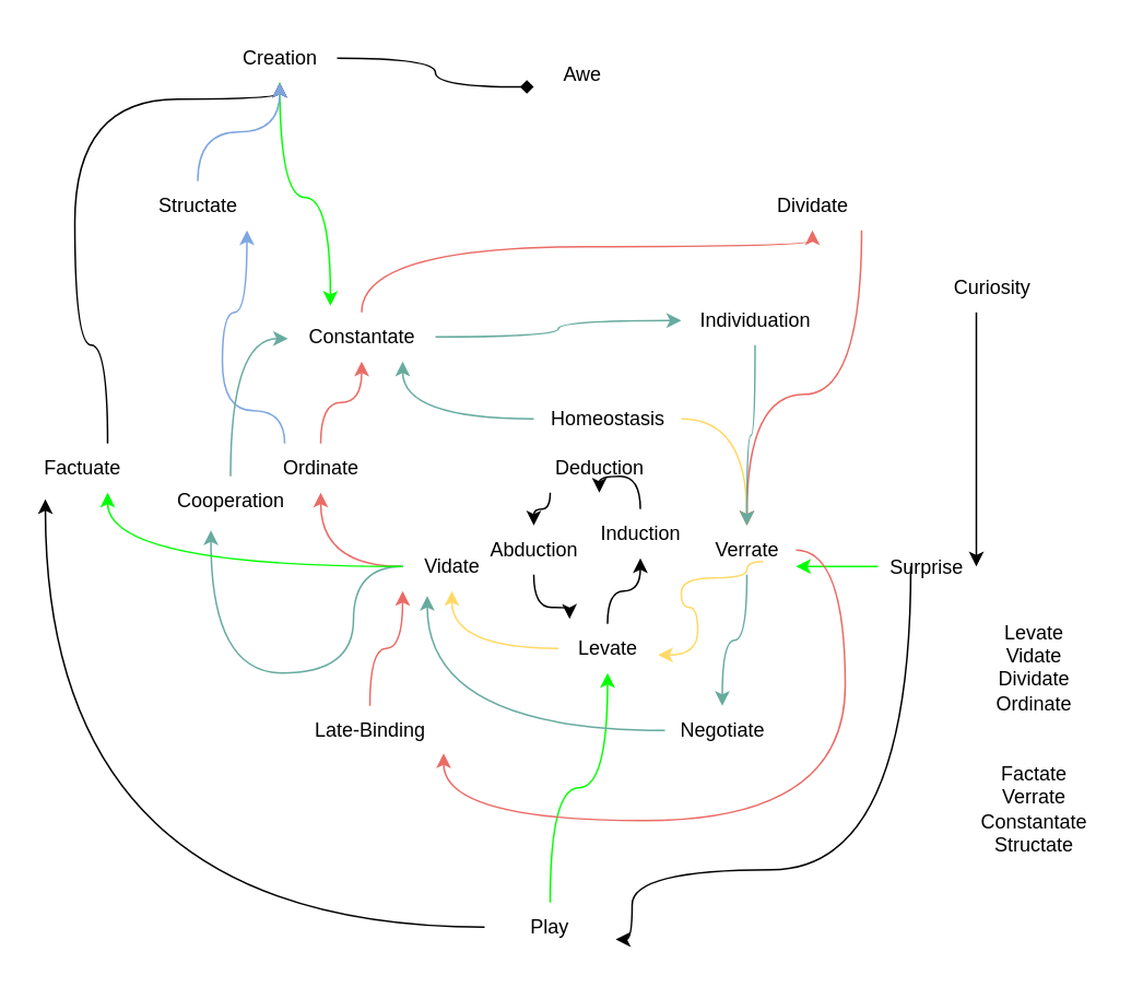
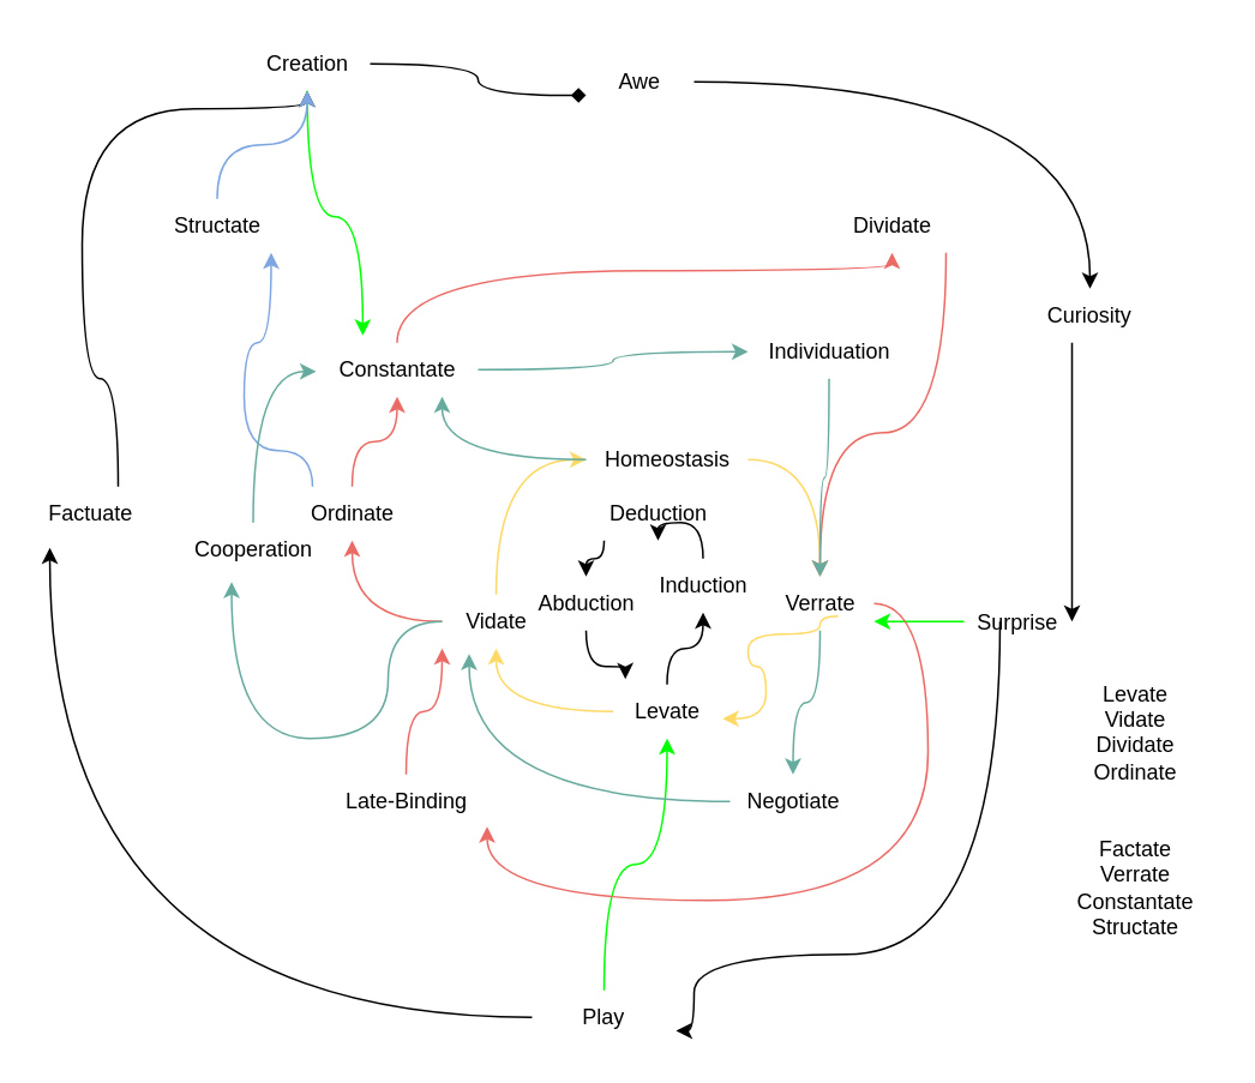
  <mxCell id="0" />
  <mxCell id="1" parent="0" />
+ <mxCell id="2" style="edgeStyle=orthogonalEdgeStyle;curved=1;orthogonalLoop=1;jettySize=auto;html=1;" parent="1" source="3" target="5" edge="1"><mxGeometry relative="1" as="geometry" /></mxCell>
  <mxCell id="3" value="Awe" style="text;html=1;strokeColor=none;fillColor=none;align=center;verticalAlign=middle;whiteSpace=wrap;rounded=0;" parent="1" vertex="1"><mxGeometry x="325" y="30" width="60" height="30" as="geometry" /></mxCell>
  <mxCell id="4" style="edgeStyle=orthogonalEdgeStyle;curved=1;orthogonalLoop=1;jettySize=auto;html=1;" parent="1" source="5" target="8" edge="1"><mxGeometry relative="1" as="geometry" /></mxCell>
  <mxCell id="5" value="Curiosity" style="text;html=1;strokeColor=none;fillColor=none;align=center;verticalAlign=middle;whiteSpace=wrap;rounded=0;" parent="1" vertex="1"><mxGeometry x="575" y="160" width="60" height="30" as="geometry" /></mxCell>
  <mxCell id="6" style="edgeStyle=orthogonalEdgeStyle;curved=1;orthogonalLoop=1;jettySize=auto;html=1;entryX=1;entryY=0.75;entryDx=0;entryDy=0;" parent="1" source="8" target="11" edge="1"><mxGeometry relative="1" as="geometry"><Array as="points"><mxPoint x="555" y="530" /><mxPoint x="385" y="530" /><mxPoint x="385" y="573" /></Array></mxGeometry></mxCell>
  <mxCell id="7" style="edgeStyle=orthogonalEdgeStyle;curved=1;orthogonalLoop=1;jettySize=auto;html=1;strokeColor=#00FF00;" parent="1" source="8" target="20" edge="1"><mxGeometry relative="1" as="geometry" /></mxCell>
  <mxCell id="8" value="Surprise" style="text;html=1;strokeColor=none;fillColor=none;align=center;verticalAlign=middle;whiteSpace=wrap;rounded=0;" parent="1" vertex="1"><mxGeometry x="535" y="345" width="60" as="geometry" /></mxCell>
  <mxCell id="9" style="edgeStyle=orthogonalEdgeStyle;curved=1;orthogonalLoop=1;jettySize=auto;html=1;strokeColor=#00FF00;" parent="1" source="11" target="23" edge="1"><mxGeometry relative="1" as="geometry" /></mxCell>
  <mxCell id="10" style="edgeStyle=orthogonalEdgeStyle;curved=1;orthogonalLoop=1;jettySize=auto;html=1;entryX=0.117;entryY=1.133;entryDx=0;entryDy=0;entryPerimeter=0;" parent="1" source="11" target="13" edge="1"><mxGeometry relative="1" as="geometry" /></mxCell>
  <mxCell id="11" value="Play" style="text;html=1;strokeColor=none;fillColor=none;align=center;verticalAlign=middle;whiteSpace=wrap;rounded=0;" parent="1" vertex="1"><mxGeometry x="295" y="550" width="80" height="30" as="geometry" /></mxCell>
  <mxCell id="12" style="edgeStyle=orthogonalEdgeStyle;orthogonalLoop=1;jettySize=auto;html=1;curved=1;" parent="1" source="13" target="16" edge="1"><mxGeometry relative="1" as="geometry"><Array as="points"><mxPoint x="65" y="210" /><mxPoint x="45" y="210" /><mxPoint x="45" y="60" /><mxPoint x="170" y="60" /></Array></mxGeometry></mxCell>
  <mxCell id="13" value="Factuate" style="text;html=1;strokeColor=none;fillColor=none;align=center;verticalAlign=middle;whiteSpace=wrap;rounded=0;" parent="1" vertex="1"><mxGeometry x="20" y="270" width="60" height="30" as="geometry" /></mxCell>
  <mxCell id="14" style="edgeStyle=orthogonalEdgeStyle;curved=1;orthogonalLoop=1;jettySize=auto;html=1;entryX=0;entryY=0.75;entryDx=0;entryDy=0;endArrow=diamond;" parent="1" source="16" target="3" edge="1"><mxGeometry relative="1" as="geometry" /></mxCell>
  <mxCell id="15" style="edgeStyle=orthogonalEdgeStyle;curved=1;orthogonalLoop=1;jettySize=auto;html=1;entryX=0.288;entryY=-0.133;entryDx=0;entryDy=0;entryPerimeter=0;strokeColor=#00FF00;" parent="1" source="16" target="34" edge="1"><mxGeometry relative="1" as="geometry" /></mxCell>
  <mxCell id="16" value="Creation" style="text;html=1;align=center;verticalAlign=middle;resizable=0;points=[];autosize=1;strokeColor=none;fillColor=none;" parent="1" vertex="1"><mxGeometry x="135" y="20" width="70" height="30" as="geometry" /></mxCell>
  <mxCell id="17" style="edgeStyle=orthogonalEdgeStyle;curved=1;orthogonalLoop=1;jettySize=auto;html=1;entryX=1.014;entryY=0.633;entryDx=0;entryDy=0;entryPerimeter=0;fillColor=#fff2cc;strokeColor=#FFD966;startArrow=none;" parent="1" target="23" edge="1"><mxGeometry relative="1" as="geometry"><Array as="points"><mxPoint x="455" y="342" /><mxPoint x="455" y="352" /><mxPoint x="415" y="352" /><mxPoint x="415" y="370" /><mxPoint x="425" y="370" /><mxPoint x="425" y="399" /></Array><mxPoint x="465" y="342" as="sourcePoint" /></mxGeometry></mxCell>
  <mxCell id="18" style="edgeStyle=orthogonalEdgeStyle;curved=1;orthogonalLoop=1;jettySize=auto;html=1;strokeColor=#67AB9F;" parent="1" source="20" target="47" edge="1"><mxGeometry relative="1" as="geometry" /></mxCell>
  <mxCell id="19" style="edgeStyle=orthogonalEdgeStyle;curved=1;orthogonalLoop=1;jettySize=auto;html=1;entryX=1;entryY=0.967;entryDx=0;entryDy=0;entryPerimeter=0;strokeColor=#EA6B66;" parent="1" source="20" target="41" edge="1"><mxGeometry relative="1" as="geometry"><Array as="points"><mxPoint x="515" y="335" /><mxPoint x="515" y="500" /><mxPoint x="270" y="500" /></Array></mxGeometry></mxCell>
  <mxCell id="20" value="Verrate" style="text;html=1;align=center;verticalAlign=middle;resizable=0;points=[];autosize=1;strokeColor=none;fillColor=none;" parent="1" vertex="1"><mxGeometry x="425" y="320" width="60" height="30" as="geometry" /></mxCell>
  <mxCell id="21" style="edgeStyle=orthogonalEdgeStyle;curved=1;orthogonalLoop=1;jettySize=auto;html=1;strokeColor=#FFD966;" parent="1" source="23" target="28" edge="1"><mxGeometry relative="1" as="geometry" /></mxCell>
  <mxCell id="22" style="edgeStyle=orthogonalEdgeStyle;orthogonalLoop=1;jettySize=auto;html=1;curved=1;" parent="1" source="23" target="55" edge="1"><mxGeometry relative="1" as="geometry" /></mxCell>
  <mxCell id="23" value="Levate" style="text;html=1;align=center;verticalAlign=middle;resizable=0;points=[];autosize=1;strokeColor=none;fillColor=none;" parent="1" vertex="1"><mxGeometry x="340" y="380" width="60" height="30" as="geometry" /></mxCell>
+ <mxCell id="24" style="edgeStyle=orthogonalEdgeStyle;curved=1;orthogonalLoop=1;jettySize=auto;html=1;strokeColor=#FFD966;" parent="1" source="28" target="31" edge="1"><mxGeometry relative="1" as="geometry"><Array as="points"><mxPoint x="275" y="255" /></Array></mxGeometry></mxCell>
  <mxCell id="25" style="edgeStyle=orthogonalEdgeStyle;curved=1;orthogonalLoop=1;jettySize=auto;html=1;strokeColor=#EA6B66;" parent="1" source="28" target="43" edge="1"><mxGeometry relative="1" as="geometry" /></mxCell>
  <mxCell id="26" style="edgeStyle=orthogonalEdgeStyle;curved=1;orthogonalLoop=1;jettySize=auto;html=1;entryX=0.367;entryY=1.1;entryDx=0;entryDy=0;entryPerimeter=0;strokeColor=#67AB9F;" parent="1" source="28" target="49" edge="1"><mxGeometry relative="1" as="geometry"><Array as="points"><mxPoint x="215" y="345" /><mxPoint x="215" y="410" /><mxPoint x="128" y="410" /></Array></mxGeometry></mxCell>
- <mxCell id="27" style="edgeStyle=orthogonalEdgeStyle;curved=1;orthogonalLoop=1;jettySize=auto;html=1;entryX=0.75;entryY=1;entryDx=0;entryDy=0;strokeColor=#00FF00;" parent="1" source="28" target="13" edge="1"><mxGeometry relative="1" as="geometry" /></mxCell>
  <mxCell id="28" value="Vidate" style="text;html=1;align=center;verticalAlign=middle;resizable=0;points=[];autosize=1;strokeColor=none;fillColor=none;" parent="1" vertex="1"><mxGeometry x="245" y="330" width="60" height="30" as="geometry" /></mxCell>
  <mxCell id="29" style="edgeStyle=orthogonalEdgeStyle;curved=1;orthogonalLoop=1;jettySize=auto;html=1;strokeColor=#FFD966;" parent="1" source="31" target="20" edge="1"><mxGeometry relative="1" as="geometry" /></mxCell>
  <mxCell id="30" style="edgeStyle=orthogonalEdgeStyle;curved=1;orthogonalLoop=1;jettySize=auto;html=1;strokeColor=#67AB9F;" parent="1" source="31" target="34" edge="1"><mxGeometry relative="1" as="geometry"><Array as="points"><mxPoint x="245" y="255" /></Array></mxGeometry></mxCell>
  <mxCell id="31" value="Homeostasis" style="text;html=1;align=center;verticalAlign=middle;resizable=0;points=[];autosize=1;strokeColor=none;fillColor=none;" parent="1" vertex="1"><mxGeometry x="325" y="240" width="90" height="30" as="geometry" /></mxCell>
  <mxCell id="32" style="edgeStyle=orthogonalEdgeStyle;curved=1;orthogonalLoop=1;jettySize=auto;html=1;strokeColor=#7EA6E0;" parent="1" source="43" target="36" edge="1"><mxGeometry relative="1" as="geometry"><mxPoint x="155" y="80" as="targetPoint" /><Array as="points"><mxPoint x="173" y="250" /><mxPoint x="135" y="250" /><mxPoint x="135" y="190" /><mxPoint x="150" y="190" /><mxPoint x="150" y="115" /></Array></mxGeometry></mxCell>
  <mxCell id="33" style="edgeStyle=orthogonalEdgeStyle;curved=1;orthogonalLoop=1;jettySize=auto;html=1;strokeColor=#67AB9F;" parent="1" source="34" target="45" edge="1"><mxGeometry relative="1" as="geometry" /></mxCell>
  <mxCell id="34" value="Constantate" style="text;html=1;align=center;verticalAlign=middle;resizable=0;points=[];autosize=1;strokeColor=none;fillColor=none;" parent="1" vertex="1"><mxGeometry x="175" y="190" width="90" height="30" as="geometry" /></mxCell>
  <mxCell id="35" value="" style="edgeStyle=orthogonalEdgeStyle;curved=1;orthogonalLoop=1;jettySize=auto;html=1;strokeColor=#7EA6E0;" parent="1" source="36" target="16" edge="1"><mxGeometry relative="1" as="geometry" /></mxCell>
  <mxCell id="36" value="Structate" style="text;html=1;align=center;verticalAlign=middle;resizable=0;points=[];autosize=1;strokeColor=none;fillColor=none;" parent="1" vertex="1"><mxGeometry x="85" y="110" width="70" height="30" as="geometry" /></mxCell>
  <mxCell id="37" style="edgeStyle=orthogonalEdgeStyle;curved=1;orthogonalLoop=1;jettySize=auto;html=1;strokeColor=#EA6B66;" parent="1" source="38" target="20" edge="1"><mxGeometry relative="1" as="geometry"><Array as="points"><mxPoint x="525" y="240" /><mxPoint x="455" y="240" /></Array></mxGeometry></mxCell>
  <mxCell id="38" value="Dividate" style="text;html=1;align=center;verticalAlign=middle;resizable=0;points=[];autosize=1;strokeColor=none;fillColor=none;" parent="1" vertex="1"><mxGeometry x="460" y="110" width="70" height="30" as="geometry" /></mxCell>
  <mxCell id="39" style="edgeStyle=orthogonalEdgeStyle;curved=1;orthogonalLoop=1;jettySize=auto;html=1;strokeColor=#EA6B66;" parent="1" source="34" target="38" edge="1"><mxGeometry relative="1" as="geometry"><Array as="points"><mxPoint x="220" y="150" /><mxPoint x="495" y="150" /></Array></mxGeometry></mxCell>
  <mxCell id="40" style="edgeStyle=orthogonalEdgeStyle;curved=1;orthogonalLoop=1;jettySize=auto;html=1;entryX=0;entryY=1;entryDx=0;entryDy=0;entryPerimeter=0;strokeColor=#EA6B66;" parent="1" source="41" target="28" edge="1"><mxGeometry relative="1" as="geometry" /></mxCell>
  <mxCell id="41" value="Late-Binding" style="text;html=1;align=center;verticalAlign=middle;resizable=0;points=[];autosize=1;strokeColor=none;fillColor=none;" parent="1" vertex="1"><mxGeometry x="180" y="430" width="90" height="30" as="geometry" /></mxCell>
  <mxCell id="42" style="edgeStyle=orthogonalEdgeStyle;curved=1;orthogonalLoop=1;jettySize=auto;html=1;strokeColor=#EA6B66;" parent="1" source="43" target="34" edge="1"><mxGeometry relative="1" as="geometry" /></mxCell>
  <mxCell id="43" value="Ordinate" style="text;html=1;align=center;verticalAlign=middle;resizable=0;points=[];autosize=1;strokeColor=none;fillColor=none;rounded=0;" parent="1" vertex="1"><mxGeometry x="160" y="270" width="70" height="30" as="geometry" /></mxCell>
  <mxCell id="44" style="edgeStyle=orthogonalEdgeStyle;curved=1;orthogonalLoop=1;jettySize=auto;html=1;strokeColor=#67AB9F;" parent="1" source="45" target="20" edge="1"><mxGeometry relative="1" as="geometry" /></mxCell>
  <mxCell id="45" value="Individuation" style="text;html=1;align=center;verticalAlign=middle;resizable=0;points=[];autosize=1;strokeColor=none;fillColor=none;" parent="1" vertex="1"><mxGeometry x="415" y="180" width="90" height="30" as="geometry" /></mxCell>
  <mxCell id="46" style="edgeStyle=orthogonalEdgeStyle;curved=1;orthogonalLoop=1;jettySize=auto;html=1;entryX=0.25;entryY=1.1;entryDx=0;entryDy=0;entryPerimeter=0;strokeColor=#67AB9F;" parent="1" source="47" target="28" edge="1"><mxGeometry relative="1" as="geometry" /></mxCell>
  <mxCell id="47" value="Negotiate" style="text;html=1;align=center;verticalAlign=middle;resizable=0;points=[];autosize=1;strokeColor=none;fillColor=none;" parent="1" vertex="1"><mxGeometry x="405" y="430" width="70" height="30" as="geometry" /></mxCell>
  <mxCell id="48" style="edgeStyle=orthogonalEdgeStyle;curved=1;orthogonalLoop=1;jettySize=auto;html=1;entryX=0;entryY=0.533;entryDx=0;entryDy=0;entryPerimeter=0;strokeColor=#67AB9F;" parent="1" source="49" target="34" edge="1"><mxGeometry relative="1" as="geometry" /></mxCell>
  <mxCell id="49" value="Cooperation" style="text;html=1;align=center;verticalAlign=middle;resizable=0;points=[];autosize=1;strokeColor=none;fillColor=none;" parent="1" vertex="1"><mxGeometry x="95" y="290" width="90" height="30" as="geometry" /></mxCell>
  <mxCell id="50" style="edgeStyle=orthogonalEdgeStyle;curved=1;orthogonalLoop=1;jettySize=auto;html=1;" parent="1" source="51" target="53" edge="1"><mxGeometry relative="1" as="geometry"><mxPoint x="325" y="300" as="targetPoint" /><Array as="points"><mxPoint x="335" y="310" /><mxPoint x="325" y="310" /></Array></mxGeometry></mxCell>
  <mxCell id="51" value="Deduction" style="text;html=1;align=center;verticalAlign=middle;resizable=0;points=[];autosize=1;strokeColor=none;fillColor=none;" parent="1" vertex="1"><mxGeometry x="325" y="270" width="80" height="30" as="geometry" /></mxCell>
  <mxCell id="52" style="edgeStyle=orthogonalEdgeStyle;curved=1;orthogonalLoop=1;jettySize=auto;html=1;entryX=0.114;entryY=-0.1;entryDx=0;entryDy=0;entryPerimeter=0;" parent="1" source="53" target="23" edge="1"><mxGeometry relative="1" as="geometry" /></mxCell>
  <mxCell id="53" value="Abduction" style="text;html=1;align=center;verticalAlign=middle;resizable=0;points=[];autosize=1;strokeColor=none;fillColor=none;" parent="1" vertex="1"><mxGeometry x="285" y="320" width="80" height="30" as="geometry" /></mxCell>
  <mxCell id="54" style="edgeStyle=orthogonalEdgeStyle;curved=1;orthogonalLoop=1;jettySize=auto;html=1;" parent="1" source="55" target="51" edge="1"><mxGeometry relative="1" as="geometry" /></mxCell>
  <mxCell id="55" value="Induction" style="text;html=1;align=center;verticalAlign=middle;resizable=0;points=[];autosize=1;strokeColor=none;fillColor=none;" parent="1" vertex="1"><mxGeometry x="355" y="310" width="70" height="30" as="geometry" /></mxCell>
  <mxCell id="56" value="Levate&lt;br&gt;Vidate&lt;br&gt;Dividate&lt;br&gt;Ordinate&lt;br&gt;&lt;br&gt;&lt;br&gt;Factate&lt;br&gt;Verrate&lt;br&gt;Constantate&lt;br&gt;Structate" style="text;html=1;align=center;verticalAlign=middle;resizable=0;points=[];autosize=1;strokeColor=none;fillColor=none;" vertex="1" parent="1"><mxGeometry x="585" y="370" width="90" height="160" as="geometry" /></mxCell>
